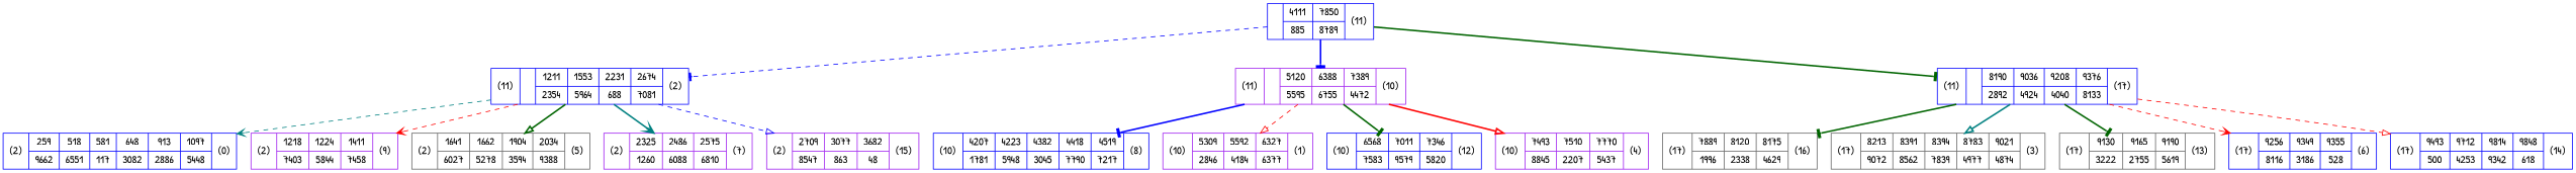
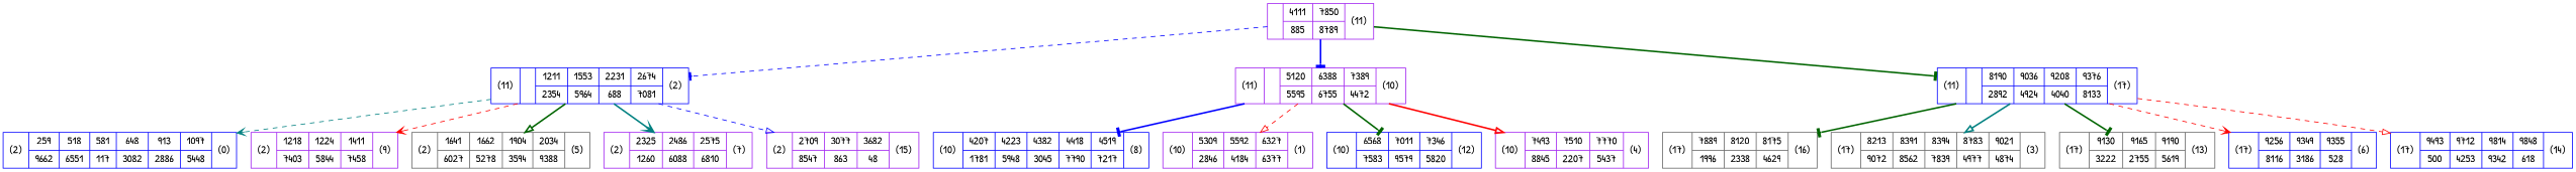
  digraph {
    fontname="Patrick Hand"
    node [shape=record color=blue fontname="Patrick Hand"]
    edge [color=darkgreen style=bold arrowhead=tee fontname="Patrick Hand"]
-   n1 [label="<c0> |{4111|<c0> 885} |{7850|<c1> 8789} |(11)"]
+   n1 [label="<c0> |{4111|<c0> 885} |{7850|<c1> 8789} |(11)" color=purple]
    n2 [label="(11)|<c0> |{1211|<c0> 2354} |{1553|<c1> 5964} |{2231|<c2> 688} |{2674|<c3> 7081} |(2)"]
    n3 [label="(11)|<c0> |{5120|<c0> 5595} |{6388|<c1> 6755} |{7389|<c2> 4472} |(10)" color=purple]
    n4 [label="(11)|<c0> |{8190|<c0> 2892} |{9036|<c1> 4924} |{9208|<c2> 4040} |{9376|<c3> 8133} |(17)"]
    n5 [label="(2)|{259|9662}|{518|6551}|{581|117}|{648|3082}|{913|2886}|{1097|5448}|(0)"]
    n6 [label="(2)|{1218|7403}|{1224|5844}|{1411|7458}|(9)" color=purple]
    n7 [label="(2)|{1641|6027}|{1662|5278}|{1904|3594}|{2034|9388}|(5)" color=gray40]
    n8 [label="(2)|{2325|1260}|{2486|6088}|{2575|6810}|(7)" color=purple]
    n9 [label="(2)|{2709|8547}|{3077|863}|{3682|48}|(15)" color=purple]
    n10 [label="(10)|{4207|1781}|{4223|5948}|{4382|3045}|{4418|7790}|{4519|7217}|(8)"]
    n11 [label="(10)|{5309|2846}|{5592|4184}|{6327|6377}|(1)" color=purple]
    n12 [label="(10)|{6568|7583}|{7011|9579}|{7346|5820}|(12)"]
    n13 [label="(10)|{7493|8845}|{7510|2207}|{7770|5437}|(4)" color=purple]
    n14 [label="(17)|{7889|1996}|{8120|2338}|{8175|4629}|(16)" color=gray40]
    n15 [label="(17)|{8213|9072}|{8391|8562}|{8394|7839}|{8783|4977}|{9021|4874}|(3)" color=gray40]
    n16 [label="(17)|{9130|3222}|{9165|2755}|{9190|5619}|(13)" color=gray40]
    n17 [label="(17)|{9256|8116}|{9349|3186}|{9355|528}|(6)"]
    n18 [label="(17)|{9493|500}|{9712|4253}|{9814|9342}|{9848|618}|(14)"]
    n1 -> n2 [color=blue style=dashed]
    n1 -> n3 [color=blue]
    n1 -> n4
    n2 -> n5 [color=teal style=dashed arrowhead=vee]
    n2 -> n6 [color=red style=dashed arrowhead=vee]
    n2 -> n7 [arrowhead=onormal]
    n2 -> n8 [color=teal arrowhead=vee]
    n2 -> n9 [color=blue style=dashed arrowhead=onormal]
    n3 -> n10 [color=blue]
    n3 -> n11 [color=red style=dashed arrowhead=onormal]
    n3 -> n12
    n3 -> n13 [color=red arrowhead=onormal]
    n4 -> n14
    n4 -> n15 [color=teal arrowhead=onormal]
    n4 -> n16
    n4 -> n17 [color=red style=dashed arrowhead=vee]
    n4 -> n18 [color=red style=dashed arrowhead=onormal]
  }
